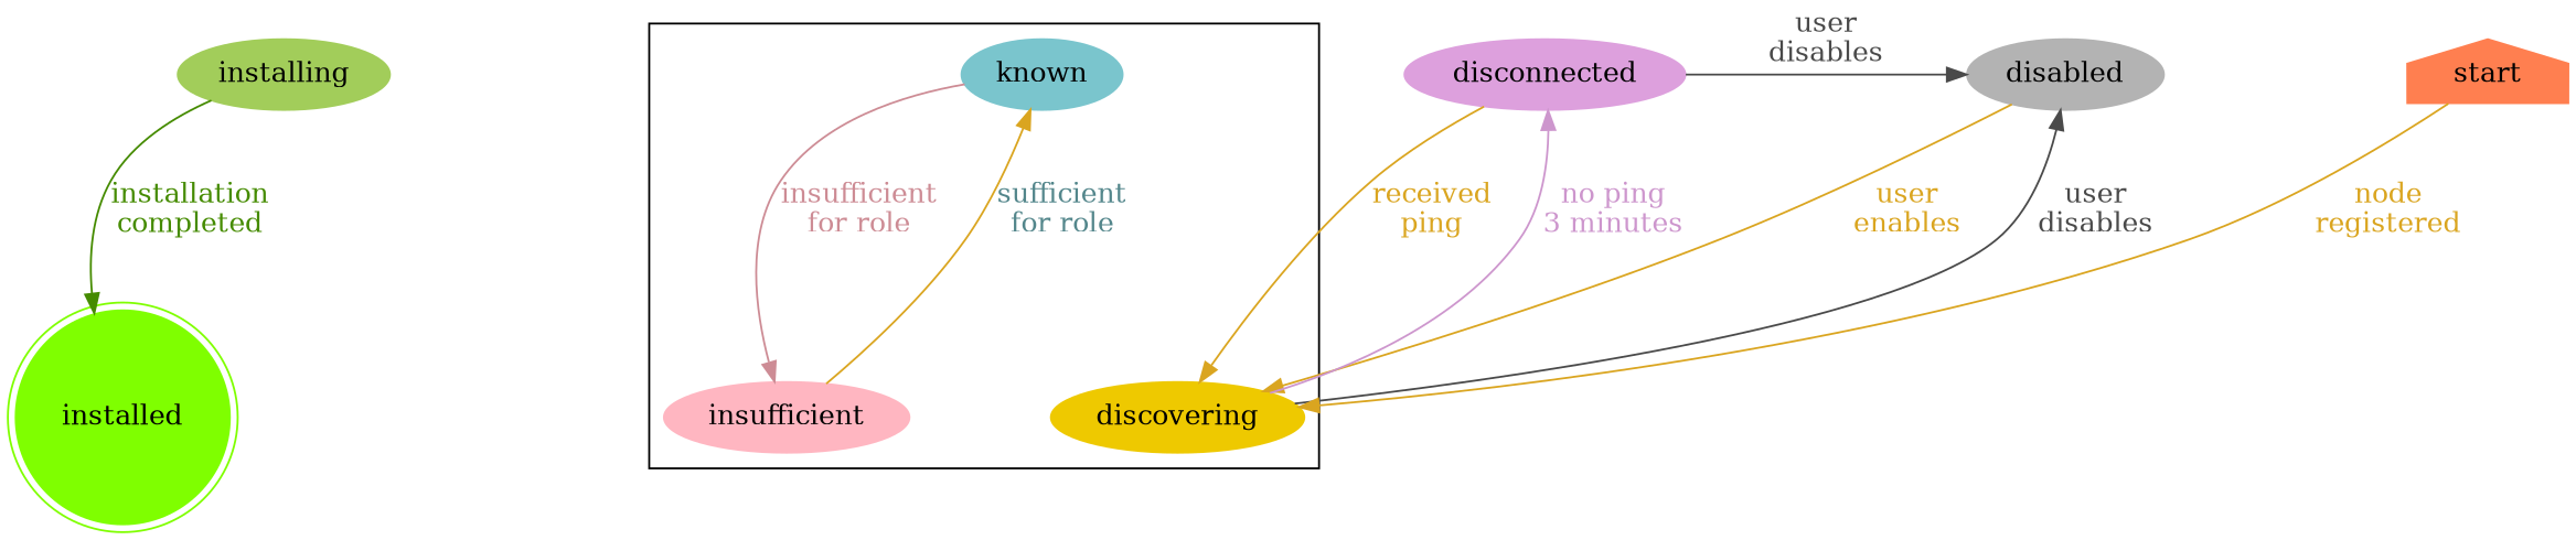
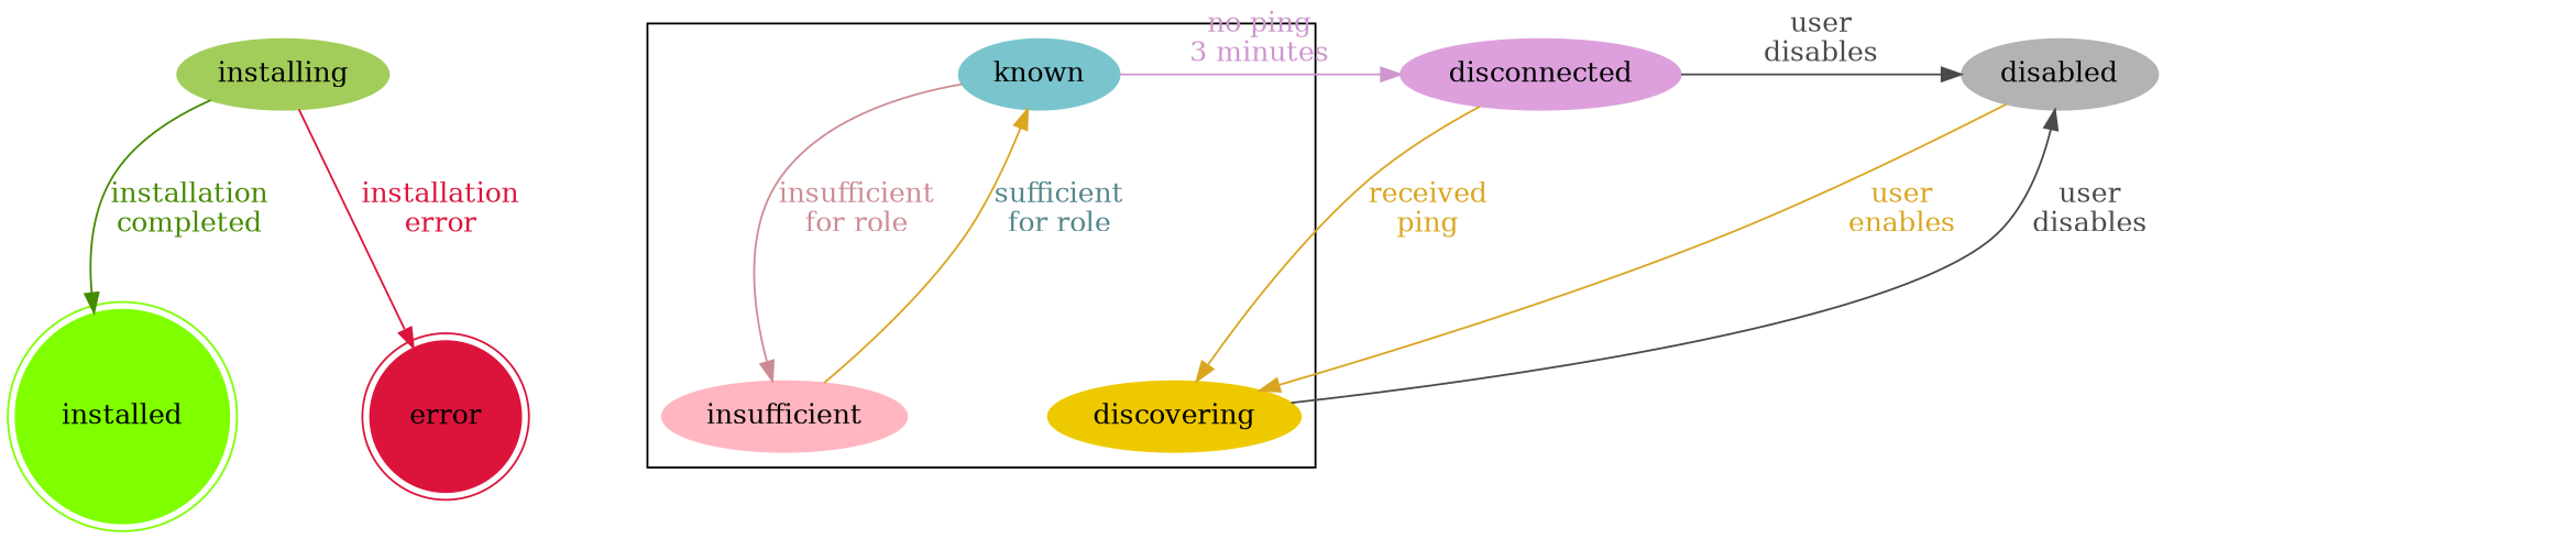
  digraph {
    compound=true
    newrank=false
    nodesep=1.0
    ranksep=1.0
    node [style=filled]
    edge [color=goldenrod fontcolor=goldenrod]
    installed [color=chartreuse shape=doublecircle]
    known [color=cadetblue3]
    disconnected [color=plum]
    disabled [color=grey70]
    discovering [color=gold2]
    insufficient [color=lightpink]
-   start [color=coral shape=house]
    installing [color=darkolivegreen3]
+   error [color=crimson shape=doublecircle]
    subgraph sub_1 {
      rank=max
      installed
    }
    subgraph sub_2 {
      rank=same
      known
      disconnected
      disabled
    }
    subgraph cluster_3 {
      known
      discovering
      insufficient
    }
    known -> insufficient [color=lightpink3 fontcolor=lightpink3 label="insufficient\nfor role"]
    disconnected -> disabled [color=grey29 fontcolor=grey29 label="user\ndisables"]
    disconnected -> discovering [label="received\nping"]
    disabled -> discovering [label="user\nenables"]
-   discovering -> disconnected [color=plum3 fontcolor=plum3 label="no ping\n3 minutes"]
+   known -> disconnected [color=plum3 fontcolor=plum3 label="no ping\n3 minutes"]
    discovering -> disabled [color=grey29 fontcolor=grey29 label="user\ndisables"]
    insufficient -> known [fontcolor=cadetblue4 label="sufficient\nfor role"]
-   start -> discovering [label="node\nregistered"]
    installing -> installed [color=chartreuse4 fontcolor=chartreuse4 label="installation\ncompleted"]
+   installing -> error [color=crimson fontcolor=crimson label="installation\nerror"]
  }
